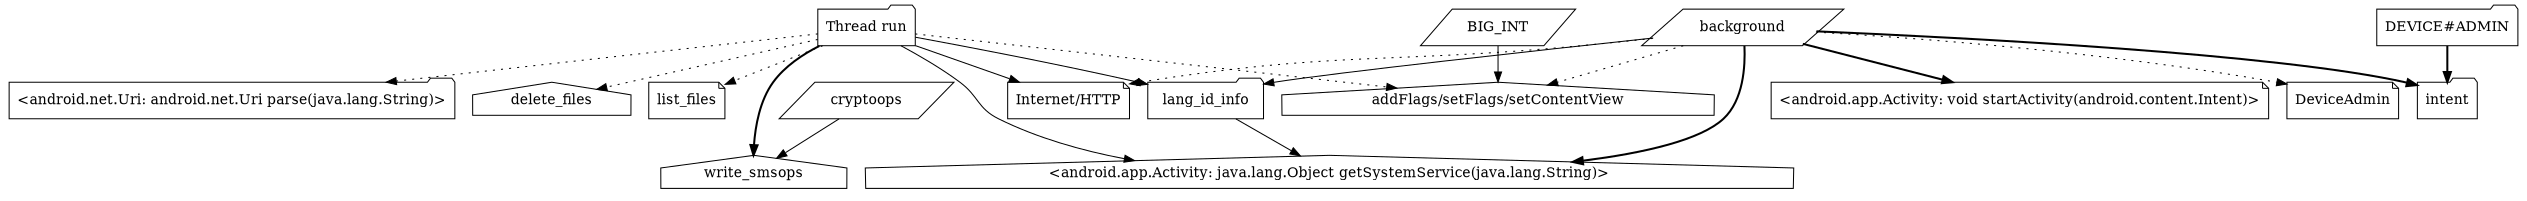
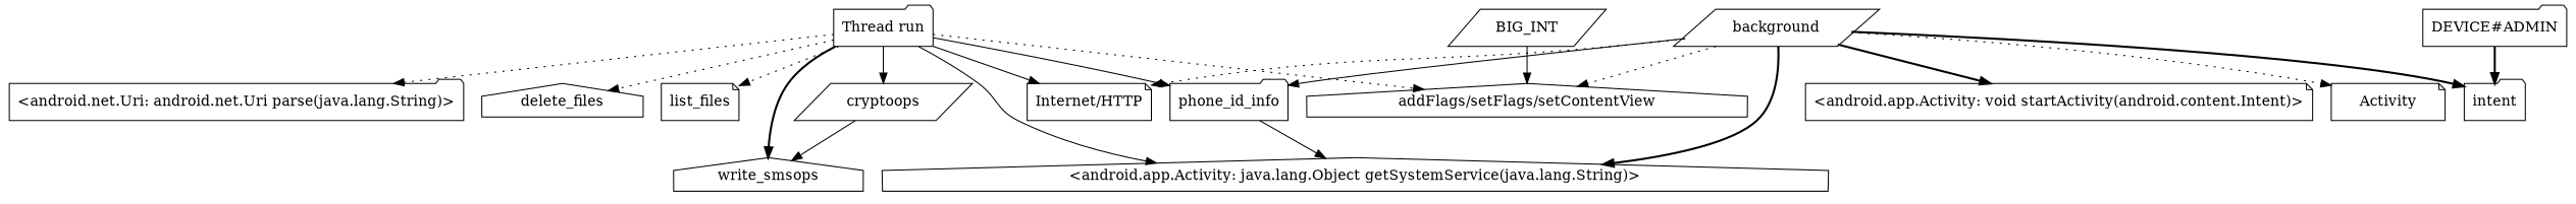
  strict digraph {
    "graph"="{}"
    node [domain=library shape=folder type=merged]
    edge [deps="FROM_SENSITIVE_PARENT_TO_SENSITIVE_API-CALL" style=solid type=DEP]
    list_files [shape=note]
    n2 [label=write_smsops shape=house]
    "<android.app.Activity: void startActivity(android.content.Intent)>" [shape=note type=SENSITIVE_METHOD]
    "<android.app.Activity: java.lang.Object getSystemService(java.lang.String)>" [shape=house type=SENSITIVE_METHOD]
    "<android.net.Uri: android.net.Uri parse(java.lang.String)>" [type=SENSITIVE_METHOD]
    "Internet/HTTP" [shape=note]
    BIG_INT [shape=parallelogram type=CONST_INT]
    "addFlags/setFlags/setContentView" [shape=house]
    "DEVICE#ADMIN" [type=CONST_STRING]
    intent
-   DeviceAdmin [shape=note]
+   DeviceAdmin [shape=note label=Activity]
    cryptoops [shape=parallelogram]
-   phone_id_info [label=lang_id_info]
+   phone_id_info
    background [shape=parallelogram type=entrypoint]
    "Thread run" [type=entrypoint]
    delete_files [shape=house]
    BIG_INT -> "addFlags/setFlags/setContentView" [deps=DATAFLOW]
    "DEVICE#ADMIN" -> intent [deps=DATAFLOW style=bold]
    cryptoops -> n2 [deps=DATAFLOW]
    phone_id_info -> "<android.app.Activity: java.lang.Object getSystemService(java.lang.String)>" [deps="DATAFLOW-CALL"]
    background -> "<android.app.Activity: void startActivity(android.content.Intent)>" [style=bold]
    background -> "<android.app.Activity: java.lang.Object getSystemService(java.lang.String)>" [deps="FROM_SENSITIVE_PARENT_TO_SENSITIVE_API-CALL-CALL-CALL" style=bold]
    background -> "Internet/HTTP" [deps="FROM_SENSITIVE_PARENT_TO_SENSITIVE_API-CALL-CALL-CALL" style=dotted]
    background -> "addFlags/setFlags/setContentView" [style=dotted]
    background -> intent [style=bold]
    background -> DeviceAdmin [style=dotted]
    background -> phone_id_info [deps="FROM_SENSITIVE_PARENT_TO_SENSITIVE_API-CALL-CALL-CALL"]
    "Thread run" -> list_files [deps="FROM_SENSITIVE_PARENT_TO_SENSITIVE_API-CALL-CALL-CALL" style=dotted]
    "Thread run" -> n2 [deps="FROM_SENSITIVE_PARENT_TO_SENSITIVE_API-CALL-CALL-CALL" style=bold]
    "Thread run" -> "<android.app.Activity: java.lang.Object getSystemService(java.lang.String)>" [deps="FROM_SENSITIVE_PARENT_TO_SENSITIVE_API-CALL-CALL"]
    "Thread run" -> "<android.net.Uri: android.net.Uri parse(java.lang.String)>" [deps="FROM_SENSITIVE_PARENT_TO_SENSITIVE_API-CALL-CALL" style=dotted]
    "Thread run" -> "Internet/HTTP"
    "Thread run" -> "addFlags/setFlags/setContentView" [style=dotted]
+   "Thread run" -> cryptoops [deps="FROM_SENSITIVE_PARENT_TO_SENSITIVE_API-CALL-CALL-CALL"]
    "Thread run" -> phone_id_info [deps="FROM_SENSITIVE_PARENT_TO_SENSITIVE_API-CALL-CALL"]
    "Thread run" -> delete_files [deps="FROM_SENSITIVE_PARENT_TO_SENSITIVE_API-CALL-CALL" style=dotted]
  }
